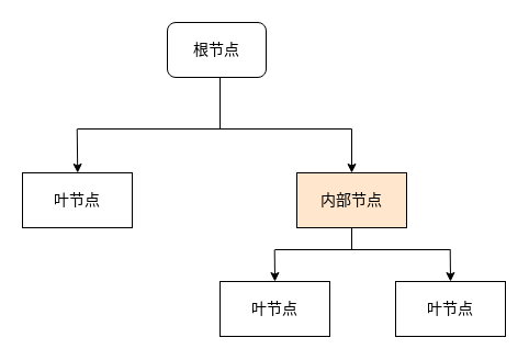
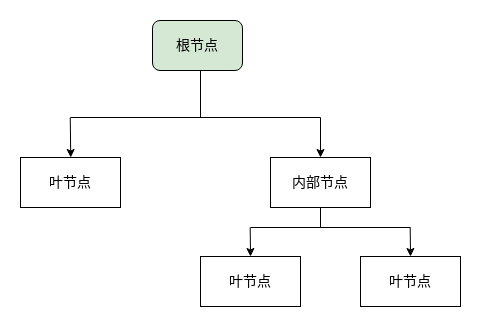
  <mxCell id="0" />
  <mxCell id="1" parent="0" />
- <mxCell id="2" value="&lt;font style=&quot;font-size: 14px;&quot;&gt;根节点&lt;/font&gt;" style="rounded=1;whiteSpace=wrap;html=1;" vertex="1" parent="1"><mxGeometry x="152" y="20" width="90" height="50" as="geometry" /></mxCell>
+ <mxCell id="2" value="&lt;font style=&quot;font-size: 14px;&quot;&gt;根节点&lt;/font&gt;" style="rounded=1;whiteSpace=wrap;html=1;fillColor=#d5e8d4;" vertex="1" parent="1"><mxGeometry x="152" y="20" width="90" height="50" as="geometry" /></mxCell>
  <mxCell id="3" value="&lt;font style=&quot;font-size: 14px;&quot;&gt;叶节点&lt;/font&gt;" style="rounded=0;whiteSpace=wrap;html=1;" vertex="1" parent="1"><mxGeometry x="20" y="157" width="100" height="50" as="geometry" /></mxCell>
  <mxCell id="4" value="" style="endArrow=classic;html=1;rounded=0;" edge="1" parent="1"><mxGeometry width="50" height="50" relative="1" as="geometry"><mxPoint x="69.75" y="117" as="sourcePoint" /><mxPoint x="70.25" y="157" as="targetPoint" /></mxGeometry></mxCell>
  <mxCell id="5" value="" style="endArrow=none;html=1;rounded=0;" edge="1" parent="1"><mxGeometry width="50" height="50" relative="1" as="geometry"><mxPoint x="70" y="117" as="sourcePoint" /><mxPoint x="320" y="117" as="targetPoint" /></mxGeometry></mxCell>
  <mxCell id="6" value="" style="endArrow=classic;html=1;rounded=0;" edge="1" parent="1"><mxGeometry width="50" height="50" relative="1" as="geometry"><mxPoint x="320" y="117" as="sourcePoint" /><mxPoint x="320" y="157" as="targetPoint" /></mxGeometry></mxCell>
- <mxCell id="7" value="&lt;span style=&quot;font-size: 14px;&quot;&gt;内部节点&lt;/span&gt;" style="rounded=0;whiteSpace=wrap;html=1;fillColor=#ffe6cc;" vertex="1" parent="1"><mxGeometry x="270" y="157" width="100" height="50" as="geometry" /></mxCell>
+ <mxCell id="7" value="&lt;span style=&quot;font-size: 14px;&quot;&gt;内部节点&lt;/span&gt;" style="rounded=0;whiteSpace=wrap;html=1;" vertex="1" parent="1"><mxGeometry x="270" y="157" width="100" height="50" as="geometry" /></mxCell>
  <mxCell id="8" value="&lt;span style=&quot;font-size: 14px;&quot;&gt;叶节点&lt;/span&gt;" style="rounded=0;whiteSpace=wrap;html=1;" vertex="1" parent="1"><mxGeometry x="200" y="256" width="100" height="50" as="geometry" /></mxCell>
  <mxCell id="9" value="&lt;span style=&quot;font-size: 14px;&quot;&gt;叶节点&lt;/span&gt;" style="rounded=0;whiteSpace=wrap;html=1;" vertex="1" parent="1"><mxGeometry x="360" y="256" width="100" height="50" as="geometry" /></mxCell>
  <mxCell id="10" value="" style="endArrow=none;html=1;rounded=0;" edge="1" parent="1"><mxGeometry width="50" height="50" relative="1" as="geometry"><mxPoint x="250" y="227" as="sourcePoint" /><mxPoint x="410" y="227" as="targetPoint" /></mxGeometry></mxCell>
  <mxCell id="11" value="" style="endArrow=none;html=1;rounded=0;fontSize=14;" edge="1" parent="1"><mxGeometry width="50" height="50" relative="1" as="geometry"><mxPoint x="200" y="117" as="sourcePoint" /><mxPoint x="200" y="70" as="targetPoint" /></mxGeometry></mxCell>
  <mxCell id="12" value="" style="endArrow=none;html=1;rounded=0;fontSize=14;" edge="1" parent="1"><mxGeometry width="50" height="50" relative="1" as="geometry"><mxPoint x="320" y="227" as="sourcePoint" /><mxPoint x="320" y="207" as="targetPoint" /></mxGeometry></mxCell>
  <mxCell id="13" value="" style="endArrow=classic;html=1;rounded=0;fontSize=14;entryX=0.5;entryY=0;entryDx=0;entryDy=0;" edge="1" parent="1" target="8"><mxGeometry width="50" height="50" relative="1" as="geometry"><mxPoint x="249.71" y="227" as="sourcePoint" /><mxPoint x="250" y="247" as="targetPoint" /></mxGeometry></mxCell>
  <mxCell id="14" value="" style="endArrow=classic;html=1;rounded=0;fontSize=14;entryX=0.5;entryY=0;entryDx=0;entryDy=0;" edge="1" parent="1"><mxGeometry width="50" height="50" relative="1" as="geometry"><mxPoint x="409.71" y="227" as="sourcePoint" /><mxPoint x="410" y="256" as="targetPoint" /></mxGeometry></mxCell>
